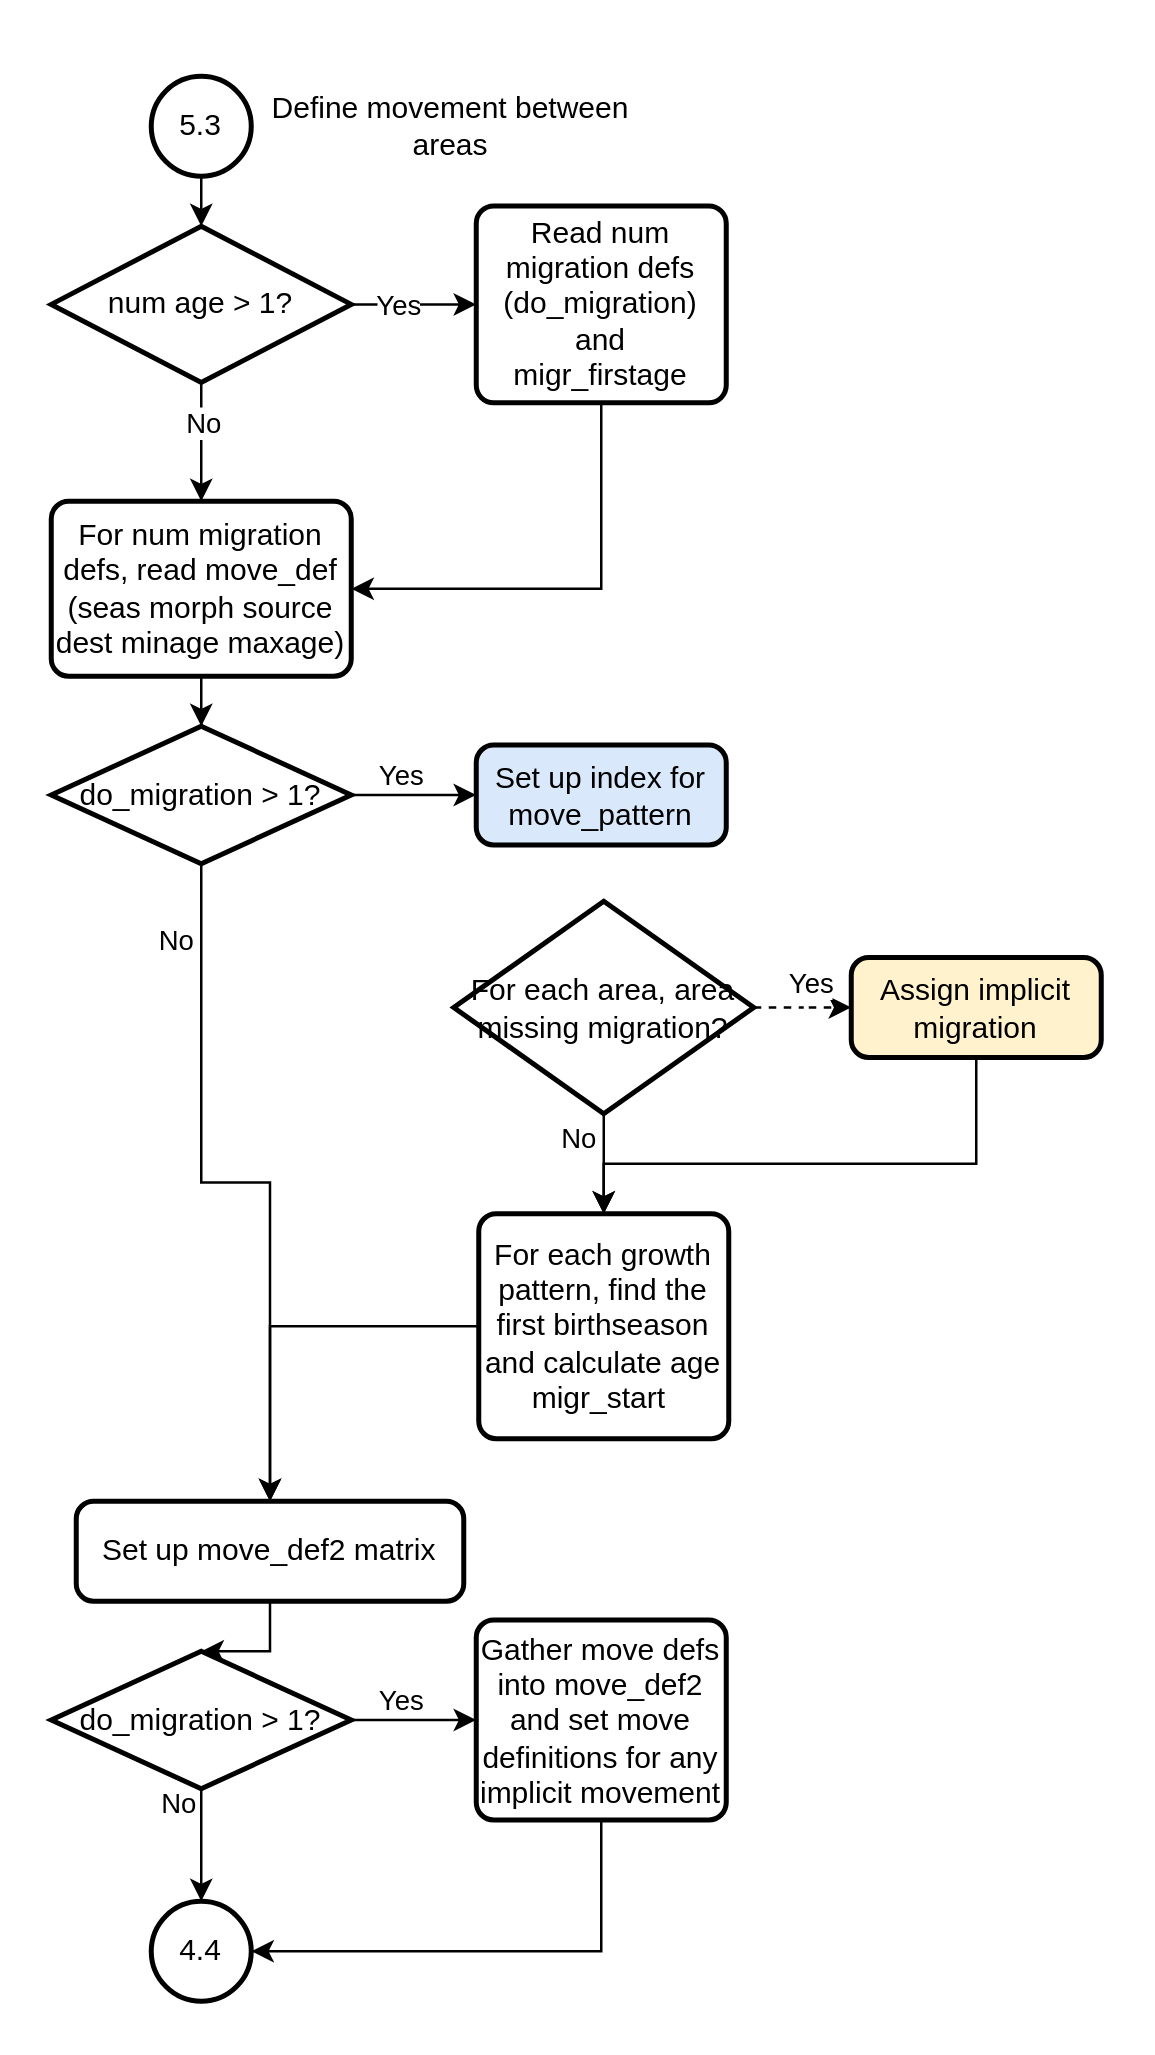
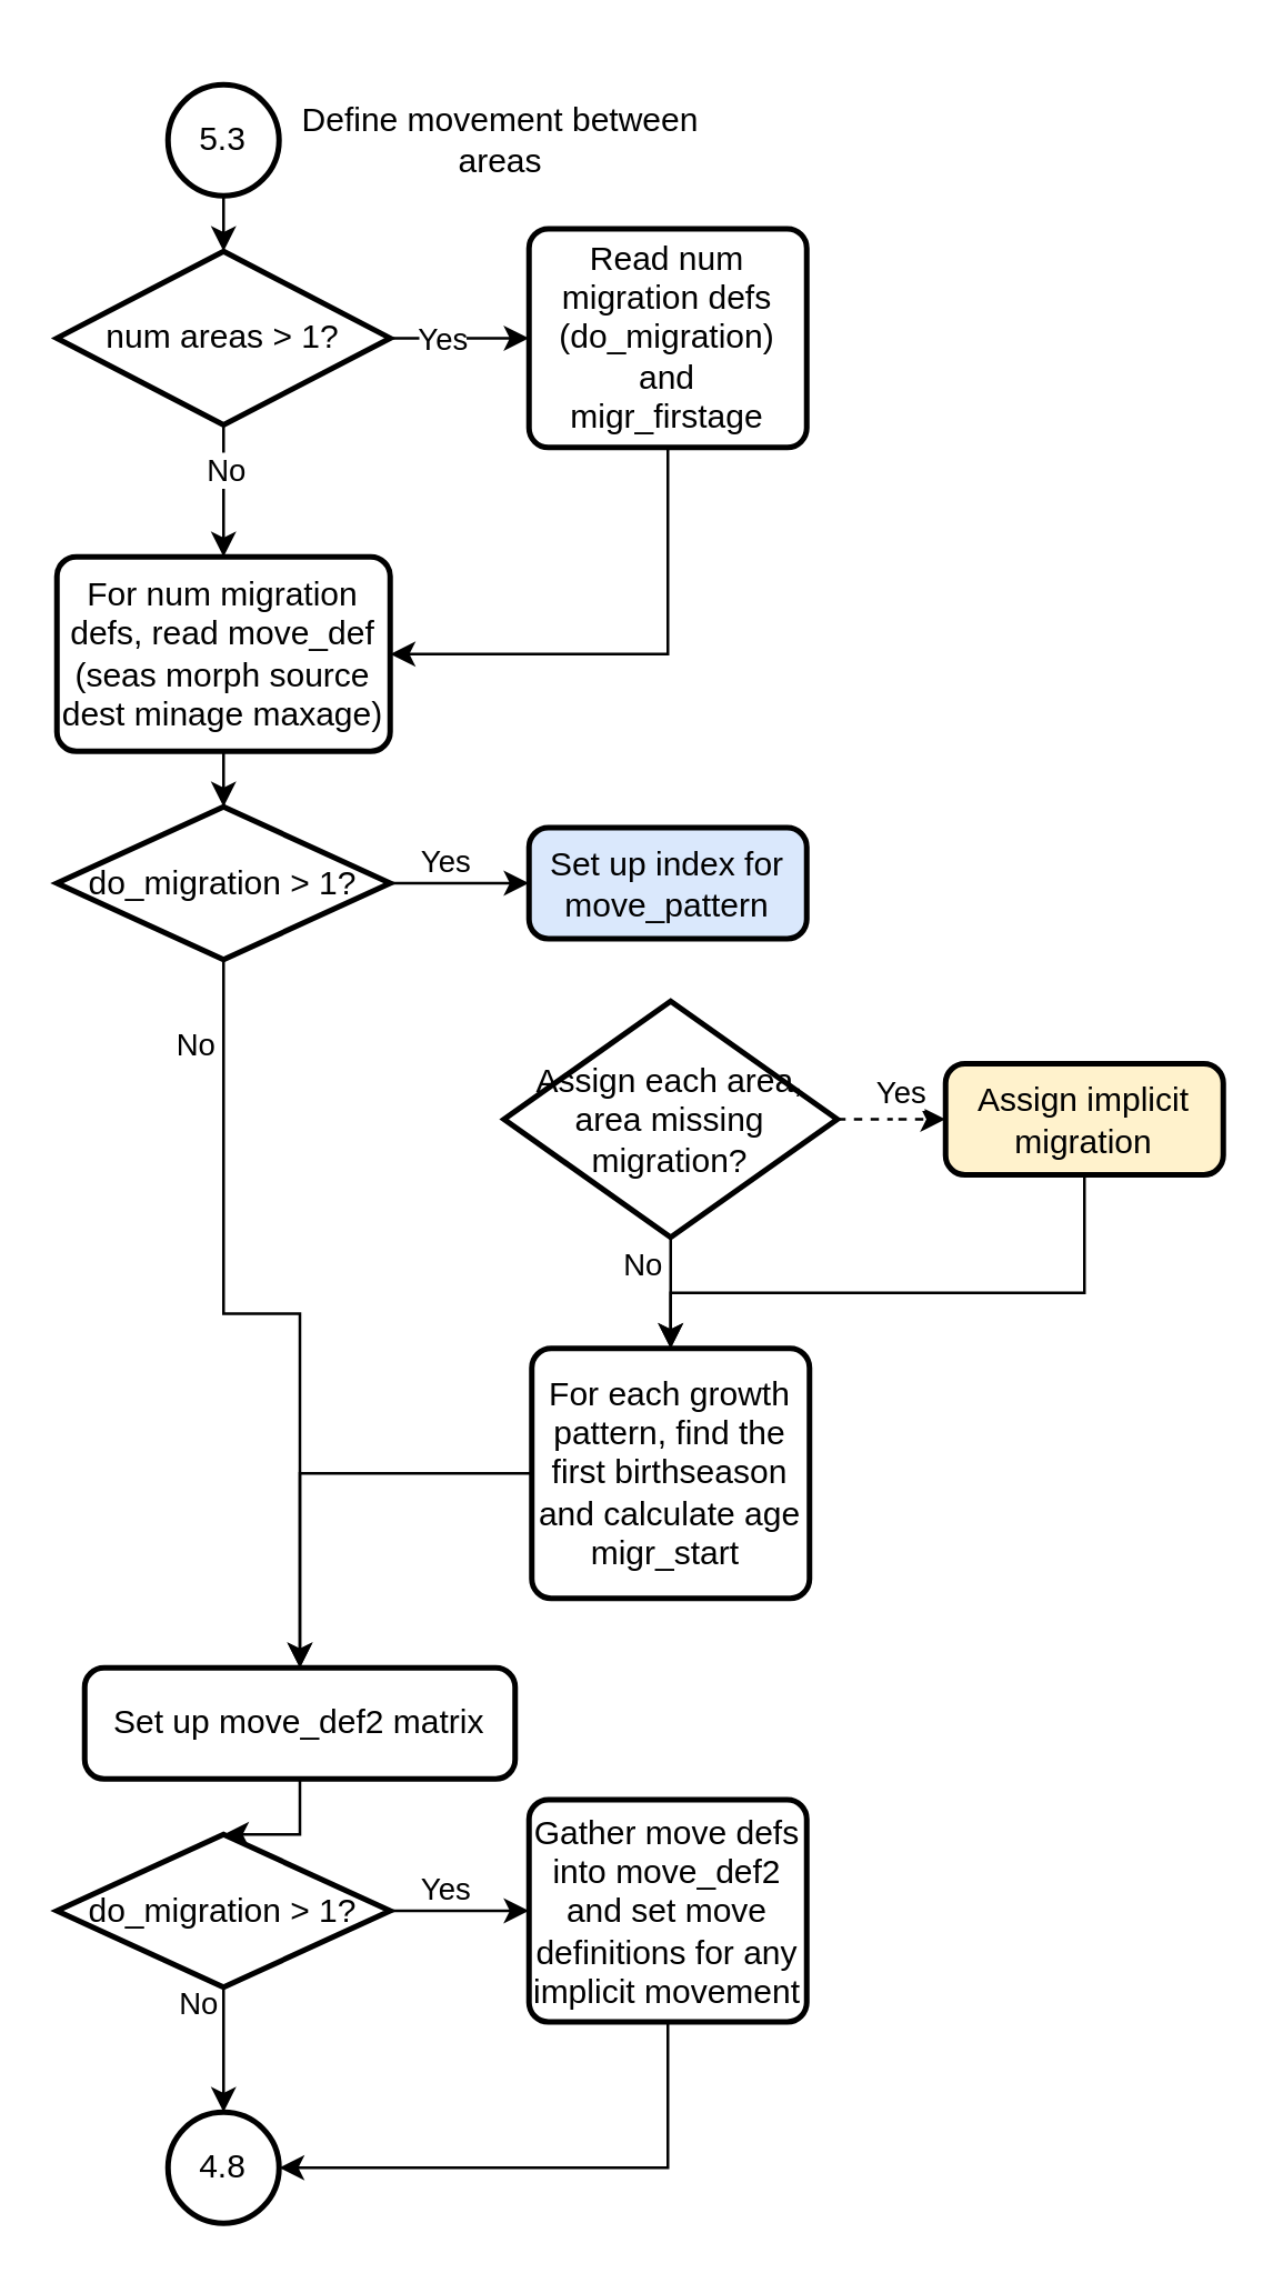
  <mxCell id="0" />
  <mxCell id="1" parent="0" />
  <mxCell id="2" style="edgeStyle=orthogonalEdgeStyle;rounded=0;orthogonalLoop=1;jettySize=auto;html=1;entryX=0;entryY=0.5;entryDx=0;entryDy=0;" parent="1" source="6" target="8" edge="1"><mxGeometry relative="1" as="geometry" /></mxCell>
  <mxCell id="3" value="Yes" style="edgeLabel;html=1;align=center;verticalAlign=middle;resizable=0;points=[];" parent="2" vertex="1" connectable="0"><mxGeometry x="-0.297" relative="1" as="geometry"><mxPoint as="offset" /></mxGeometry></mxCell>
  <mxCell id="4" style="edgeStyle=orthogonalEdgeStyle;rounded=0;orthogonalLoop=1;jettySize=auto;html=1;" parent="1" source="6" target="19" edge="1"><mxGeometry relative="1" as="geometry" /></mxCell>
  <mxCell id="5" value="No" style="edgeLabel;html=1;align=center;verticalAlign=middle;resizable=0;points=[];" parent="4" vertex="1" connectable="0"><mxGeometry x="0.158" y="-6" relative="1" as="geometry"><mxPoint x="6" y="-11.58" as="offset" /></mxGeometry></mxCell>
- <mxCell id="6" value="&lt;span&gt;num age &amp;gt; 1?&lt;/span&gt;" style="strokeWidth=2;html=1;shape=mxgraph.flowchart.decision;whiteSpace=wrap;" parent="1" vertex="1"><mxGeometry x="20" y="90" width="120" height="62.5" as="geometry" /></mxCell>
+ <mxCell id="6" value="&lt;span&gt;num areas &amp;gt; 1?&lt;/span&gt;" style="strokeWidth=2;html=1;shape=mxgraph.flowchart.decision;whiteSpace=wrap;" parent="1" vertex="1"><mxGeometry x="20" y="90" width="120" height="62.5" as="geometry" /></mxCell>
  <mxCell id="7" style="edgeStyle=orthogonalEdgeStyle;rounded=0;orthogonalLoop=1;jettySize=auto;html=1;entryX=1;entryY=0.5;entryDx=0;entryDy=0;" parent="1" source="8" target="19" edge="1"><mxGeometry relative="1" as="geometry"><Array as="points"><mxPoint x="240" y="235" /></Array><mxPoint x="260" y="330" as="targetPoint" /></mxGeometry></mxCell>
  <mxCell id="8" value="Read num migration defs (do_migration) and&lt;br&gt;migr_firstage" style="rounded=1;whiteSpace=wrap;html=1;absoluteArcSize=1;arcSize=14;strokeWidth=2;" parent="1" vertex="1"><mxGeometry x="190" y="81.88" width="100" height="78.75" as="geometry" /></mxCell>
  <mxCell id="9" value="Yes" style="edgeStyle=orthogonalEdgeStyle;rounded=0;orthogonalLoop=1;jettySize=auto;html=1;" parent="1" source="11" target="12" edge="1"><mxGeometry x="-0.2" y="8" relative="1" as="geometry"><mxPoint as="offset" /></mxGeometry></mxCell>
  <mxCell id="10" value="No" style="edgeStyle=orthogonalEdgeStyle;rounded=0;orthogonalLoop=1;jettySize=auto;html=1;" parent="1" source="11" target="26" edge="1"><mxGeometry x="-0.778" y="-10" relative="1" as="geometry"><mxPoint x="80" y="430" as="targetPoint" /><mxPoint as="offset" /></mxGeometry></mxCell>
  <mxCell id="11" value="&lt;span&gt;do_migration &amp;gt; 1?&lt;/span&gt;" style="strokeWidth=2;html=1;shape=mxgraph.flowchart.decision;whiteSpace=wrap;" parent="1" vertex="1"><mxGeometry x="20" y="290" width="120" height="55" as="geometry" /></mxCell>
  <mxCell id="12" value="Set up index for move_pattern" style="rounded=1;whiteSpace=wrap;html=1;absoluteArcSize=1;arcSize=14;strokeWidth=2;fillColor=#dae8fc;" parent="1" vertex="1"><mxGeometry x="190" y="297.5" width="100" height="40" as="geometry" /></mxCell>
  <mxCell id="13" style="edgeStyle=orthogonalEdgeStyle;rounded=0;orthogonalLoop=1;jettySize=auto;html=1;" parent="1" source="14" edge="1"><mxGeometry relative="1" as="geometry"><mxPoint x="80" y="90" as="targetPoint" /></mxGeometry></mxCell>
  <mxCell id="14" value="5.3" style="strokeWidth=2;html=1;shape=mxgraph.flowchart.start_2;whiteSpace=wrap;" parent="1" vertex="1"><mxGeometry x="60" y="30" width="40" height="40" as="geometry" /></mxCell>
  <mxCell id="15" style="edgeStyle=orthogonalEdgeStyle;rounded=0;orthogonalLoop=1;jettySize=auto;html=1;" parent="1" source="16" target="26" edge="1"><mxGeometry relative="1" as="geometry" /></mxCell>
  <mxCell id="16" value="For each growth pattern, find the first birthseason and calculate age migr_start&amp;nbsp;" style="rounded=1;whiteSpace=wrap;html=1;absoluteArcSize=1;arcSize=14;strokeWidth=2;" parent="1" vertex="1"><mxGeometry x="191" y="485" width="100" height="90" as="geometry" /></mxCell>
  <mxCell id="17" value="&lt;span style=&quot;color: rgba(0 , 0 , 0 , 0) ; font-family: monospace ; font-size: 0px&quot;&gt;F%3CmxGraphModel%3E%3Croot%3E%3CmxCell%20id%3D%220%22%2F%3E%3CmxCell%20id%3D%221%22%20parent%3D%220%22%2F%3E%3CmxCell%20id%3D%222%22%20value%3D%22File%3A%20SS_readcontrol_330.tpl%26lt%3Bbr%26gt%3BRead%20info%20for%20growth%20patterns%2C%20gender%2C%20settlement%20events%2C%20platoons%22%20style%3D%22text%3Bhtml%3D1%3BstrokeColor%3Dnone%3BfillColor%3Dnone%3Balign%3Dcenter%3BverticalAlign%3Dmiddle%3BwhiteSpace%3Dwrap%3Brounded%3D0%3B%22%20vertex%3D%221%22%20parent%3D%221%22%3E%3CmxGeometry%20x%3D%221040%22%20y%3D%22140%22%20width%3D%22160%22%20height%3D%2260%22%20as%3D%22geometry%22%2F%3E%3C%2FmxCell%3E%3C%2Froot%3E%3C%2FmxGraphModel%3FileEFile&lt;/span&gt;Define movement between areas" style="text;html=1;strokeColor=none;fillColor=none;align=center;verticalAlign=middle;whiteSpace=wrap;rounded=0;" parent="1" vertex="1"><mxGeometry x="100" y="20" width="160" height="60" as="geometry" /></mxCell>
  <mxCell id="18" style="edgeStyle=orthogonalEdgeStyle;rounded=0;orthogonalLoop=1;jettySize=auto;html=1;" parent="1" source="19" target="11" edge="1"><mxGeometry relative="1" as="geometry" /></mxCell>
  <mxCell id="19" value="For num migration defs, read move_def (seas morph source dest minage maxage)" style="rounded=1;whiteSpace=wrap;html=1;absoluteArcSize=1;arcSize=14;strokeWidth=2;" parent="1" vertex="1"><mxGeometry x="20" y="200" width="120" height="70" as="geometry" /></mxCell>
  <mxCell id="20" value="Yes" style="edgeStyle=orthogonalEdgeStyle;rounded=0;orthogonalLoop=1;jettySize=auto;html=1;dashed=1;" parent="1" source="22" target="24" edge="1"><mxGeometry x="0.2" y="10" relative="1" as="geometry"><mxPoint x="331" y="415.034" as="targetPoint" /><mxPoint as="offset" /></mxGeometry></mxCell>
  <mxCell id="21" value="No" style="edgeStyle=orthogonalEdgeStyle;rounded=0;orthogonalLoop=1;jettySize=auto;html=1;" parent="1" source="22" target="16" edge="1"><mxGeometry x="-0.5" y="-10" relative="1" as="geometry"><mxPoint as="offset" /></mxGeometry></mxCell>
- <mxCell id="22" value="For each area, area missing migration?" style="strokeWidth=2;html=1;shape=mxgraph.flowchart.decision;whiteSpace=wrap;" parent="1" vertex="1"><mxGeometry x="181" y="360" width="120" height="85" as="geometry" /></mxCell>
+ <mxCell id="22" value="Assign each area, area missing migration?" style="strokeWidth=2;html=1;shape=mxgraph.flowchart.decision;whiteSpace=wrap;" parent="1" vertex="1"><mxGeometry x="181" y="360" width="120" height="85" as="geometry" /></mxCell>
  <mxCell id="23" style="edgeStyle=orthogonalEdgeStyle;rounded=0;orthogonalLoop=1;jettySize=auto;html=1;" parent="1" source="24" target="16" edge="1"><mxGeometry relative="1" as="geometry"><Array as="points"><mxPoint x="390" y="465" /><mxPoint x="241" y="465" /></Array></mxGeometry></mxCell>
  <mxCell id="24" value="Assign implicit migration" style="rounded=1;whiteSpace=wrap;html=1;absoluteArcSize=1;arcSize=14;strokeWidth=2;fillColor=#fff2cc;" parent="1" vertex="1"><mxGeometry x="340" y="382.5" width="100" height="40" as="geometry" /></mxCell>
  <mxCell id="25" style="edgeStyle=orthogonalEdgeStyle;rounded=0;orthogonalLoop=1;jettySize=auto;html=1;" parent="1" source="26" target="30" edge="1"><mxGeometry relative="1" as="geometry" /></mxCell>
  <mxCell id="26" value="Set up move_def2 matrix" style="rounded=1;whiteSpace=wrap;html=1;absoluteArcSize=1;arcSize=14;strokeWidth=2;" parent="1" vertex="1"><mxGeometry x="30" y="600" width="155" height="40" as="geometry" /></mxCell>
  <mxCell id="27" value="Yes" style="edgeStyle=orthogonalEdgeStyle;rounded=0;orthogonalLoop=1;jettySize=auto;html=1;" parent="1" source="30" target="32" edge="1"><mxGeometry x="-0.2" y="8" relative="1" as="geometry"><mxPoint as="offset" /></mxGeometry></mxCell>
  <mxCell id="28" style="edgeStyle=orthogonalEdgeStyle;rounded=0;orthogonalLoop=1;jettySize=auto;html=1;" parent="1" source="30" target="33" edge="1"><mxGeometry relative="1" as="geometry" /></mxCell>
  <mxCell id="29" value="No" style="edgeLabel;html=1;align=center;verticalAlign=middle;resizable=0;points=[];" parent="28" vertex="1" connectable="0"><mxGeometry x="-0.791" y="1" relative="1" as="geometry"><mxPoint x="-11" as="offset" /></mxGeometry></mxCell>
  <mxCell id="30" value="&lt;span&gt;do_migration &amp;gt; 1?&lt;/span&gt;" style="strokeWidth=2;html=1;shape=mxgraph.flowchart.decision;whiteSpace=wrap;" parent="1" vertex="1"><mxGeometry x="20" y="660" width="120" height="55" as="geometry" /></mxCell>
  <mxCell id="31" style="edgeStyle=orthogonalEdgeStyle;rounded=0;orthogonalLoop=1;jettySize=auto;html=1;" parent="1" source="32" target="33" edge="1"><mxGeometry relative="1" as="geometry"><Array as="points"><mxPoint x="240" y="780" /></Array><mxPoint x="240" y="760" as="targetPoint" /></mxGeometry></mxCell>
  <mxCell id="32" value="Gather move defs into move_def2 and set move definitions for any implicit movement" style="rounded=1;whiteSpace=wrap;html=1;absoluteArcSize=1;arcSize=14;strokeWidth=2;" parent="1" vertex="1"><mxGeometry x="190" y="647.5" width="100" height="80" as="geometry" /></mxCell>
- <mxCell id="33" value="4.4" style="strokeWidth=2;html=1;shape=mxgraph.flowchart.start_2;whiteSpace=wrap;" parent="1" vertex="1"><mxGeometry x="60" y="760" width="40" height="40" as="geometry" /></mxCell>
+ <mxCell id="33" value="4.8" style="strokeWidth=2;html=1;shape=mxgraph.flowchart.start_2;whiteSpace=wrap;" parent="1" vertex="1"><mxGeometry x="60" y="760" width="40" height="40" as="geometry" /></mxCell>
